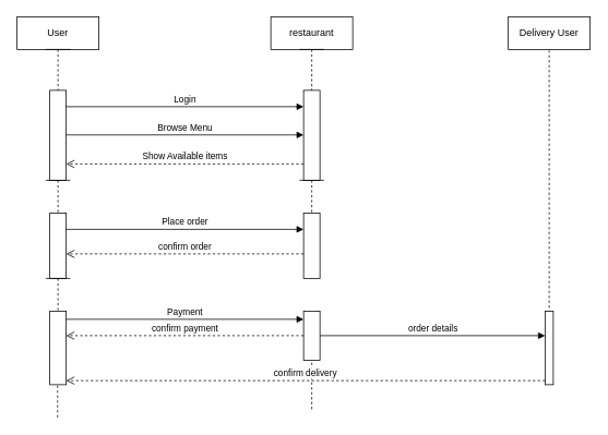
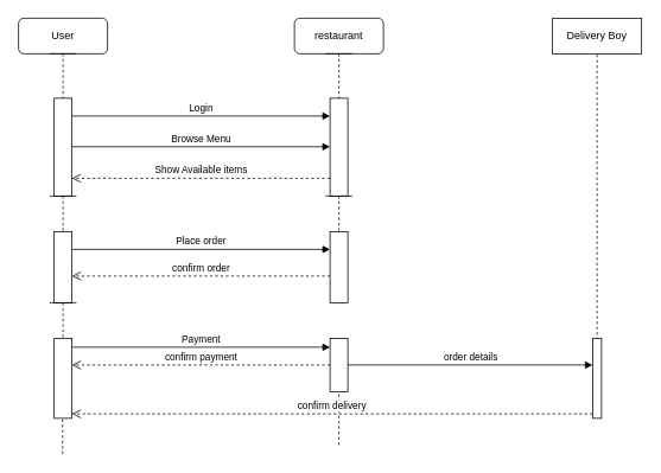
  <mxCell id="0" />
  <mxCell id="1" parent="0" />
- <mxCell id="2" value="User" style="whiteSpace=wrap;html=1;align=center;" vertex="1" parent="1"><mxGeometry x="20" y="20" width="100" height="40" as="geometry" /></mxCell>
- <mxCell id="3" value="restaurant" style="whiteSpace=wrap;html=1;align=center;" vertex="1" parent="1"><mxGeometry x="330" y="20" width="100" height="40" as="geometry" /></mxCell>
- <mxCell id="4" value="Delivery User" style="whiteSpace=wrap;html=1;align=center;" vertex="1" parent="1"><mxGeometry x="620" y="20" width="100" height="40" as="geometry" /></mxCell>
+ <mxCell id="2" value="User" style="whiteSpace=wrap;html=1;align=center;rounded=1;" vertex="1" parent="1"><mxGeometry x="20" y="20" width="100" height="40" as="geometry" /></mxCell>
+ <mxCell id="3" value="restaurant" style="whiteSpace=wrap;html=1;align=center;rounded=1;" vertex="1" parent="1"><mxGeometry x="330" y="20" width="100" height="40" as="geometry" /></mxCell>
+ <mxCell id="4" value="Delivery Boy" style="whiteSpace=wrap;html=1;align=center;" vertex="1" parent="1"><mxGeometry x="620" y="20" width="100" height="40" as="geometry" /></mxCell>
  <mxCell id="5" value="" style="shape=umlLifeline;perimeter=lifelinePerimeter;whiteSpace=wrap;html=1;container=1;dropTarget=0;collapsible=0;recursiveResize=0;outlineConnect=0;portConstraint=eastwest;newEdgeStyle={&quot;curved&quot;:0,&quot;rounded&quot;:0};participant=umlEntity;size=0;" vertex="1" parent="1"><mxGeometry x="50" y="60" width="40" height="50" as="geometry" /></mxCell>
  <mxCell id="6" value="" style="html=1;points=[[0,0,0,0,5],[0,1,0,0,-5],[1,0,0,0,5],[1,1,0,0,-5]];perimeter=orthogonalPerimeter;outlineConnect=0;targetShapes=umlLifeline;portConstraint=eastwest;newEdgeStyle={&quot;curved&quot;:0,&quot;rounded&quot;:0};" vertex="1" parent="1"><mxGeometry x="60" y="110" width="20" height="110" as="geometry" /></mxCell>
  <mxCell id="7" value="" style="html=1;points=[[0,0,0,0,5],[0,1,0,0,-5],[1,0,0,0,5],[1,1,0,0,-5]];perimeter=orthogonalPerimeter;outlineConnect=0;targetShapes=umlLifeline;portConstraint=eastwest;newEdgeStyle={&quot;curved&quot;:0,&quot;rounded&quot;:0};" vertex="1" parent="1"><mxGeometry x="370" y="110" width="20" height="110" as="geometry" /></mxCell>
  <mxCell id="8" value="" style="shape=umlLifeline;perimeter=lifelinePerimeter;whiteSpace=wrap;html=1;container=1;dropTarget=0;collapsible=0;recursiveResize=0;outlineConnect=0;portConstraint=eastwest;newEdgeStyle={&quot;curved&quot;:0,&quot;rounded&quot;:0};participant=umlEntity;size=0;" vertex="1" parent="1"><mxGeometry x="360" y="60" width="40" height="50" as="geometry" /></mxCell>
  <mxCell id="9" value="Login" style="html=1;verticalAlign=bottom;endArrow=block;curved=0;rounded=0;" edge="1" parent="1" target="7"><mxGeometry width="80" relative="1" as="geometry"><mxPoint x="80" y="130" as="sourcePoint" /><mxPoint x="160" y="130" as="targetPoint" /></mxGeometry></mxCell>
  <mxCell id="10" value="Browse Menu" style="html=1;verticalAlign=bottom;endArrow=block;curved=0;rounded=0;" edge="1" parent="1" target="7"><mxGeometry width="80" relative="1" as="geometry"><mxPoint x="80" y="164.5" as="sourcePoint" /><mxPoint x="160" y="164.5" as="targetPoint" /></mxGeometry></mxCell>
  <mxCell id="11" value="Show Available items" style="html=1;verticalAlign=bottom;endArrow=open;dashed=1;endSize=8;curved=0;rounded=0;" edge="1" parent="1" target="6"><mxGeometry relative="1" as="geometry"><mxPoint x="370" y="200" as="sourcePoint" /><mxPoint x="290" y="200" as="targetPoint" /></mxGeometry></mxCell>
  <mxCell id="12" value="" style="shape=umlLifeline;perimeter=lifelinePerimeter;whiteSpace=wrap;html=1;container=1;dropTarget=0;collapsible=0;recursiveResize=0;outlineConnect=0;portConstraint=eastwest;newEdgeStyle={&quot;curved&quot;:0,&quot;rounded&quot;:0};participant=umlEntity;size=0;" vertex="1" parent="1"><mxGeometry x="50" y="220" width="40" height="40" as="geometry" /></mxCell>
  <mxCell id="13" value="" style="shape=umlLifeline;perimeter=lifelinePerimeter;whiteSpace=wrap;html=1;container=1;dropTarget=0;collapsible=0;recursiveResize=0;outlineConnect=0;portConstraint=eastwest;newEdgeStyle={&quot;curved&quot;:0,&quot;rounded&quot;:0};participant=umlEntity;size=0;" vertex="1" parent="1"><mxGeometry x="360" y="220" width="40" height="40" as="geometry" /></mxCell>
  <mxCell id="14" value="" style="html=1;points=[[0,0,0,0,5],[0,1,0,0,-5],[1,0,0,0,5],[1,1,0,0,-5]];perimeter=orthogonalPerimeter;outlineConnect=0;targetShapes=umlLifeline;portConstraint=eastwest;newEdgeStyle={&quot;curved&quot;:0,&quot;rounded&quot;:0};" vertex="1" parent="1"><mxGeometry x="60" y="260" width="20" height="80" as="geometry" /></mxCell>
  <mxCell id="15" value="" style="html=1;points=[[0,0,0,0,5],[0,1,0,0,-5],[1,0,0,0,5],[1,1,0,0,-5]];perimeter=orthogonalPerimeter;outlineConnect=0;targetShapes=umlLifeline;portConstraint=eastwest;newEdgeStyle={&quot;curved&quot;:0,&quot;rounded&quot;:0};" vertex="1" parent="1"><mxGeometry x="370" y="260" width="20" height="80" as="geometry" /></mxCell>
  <mxCell id="16" value="Place order" style="html=1;verticalAlign=bottom;endArrow=block;curved=0;rounded=0;" edge="1" parent="1" target="15"><mxGeometry width="80" relative="1" as="geometry"><mxPoint x="80" y="280" as="sourcePoint" /><mxPoint x="160" y="280" as="targetPoint" /></mxGeometry></mxCell>
  <mxCell id="17" value="confirm order" style="html=1;verticalAlign=bottom;endArrow=open;dashed=1;endSize=8;curved=0;rounded=0;" edge="1" parent="1" target="14"><mxGeometry relative="1" as="geometry"><mxPoint x="370" y="310" as="sourcePoint" /><mxPoint x="290" y="310" as="targetPoint" /></mxGeometry></mxCell>
  <mxCell id="18" value="" style="shape=umlLifeline;perimeter=lifelinePerimeter;whiteSpace=wrap;html=1;container=1;dropTarget=0;collapsible=0;recursiveResize=0;outlineConnect=0;portConstraint=eastwest;newEdgeStyle={&quot;curved&quot;:0,&quot;rounded&quot;:0};participant=umlEntity;size=0;" vertex="1" parent="1"><mxGeometry x="50" y="340" width="40" height="40" as="geometry" /></mxCell>
  <mxCell id="19" value="" style="html=1;points=[[0,0,0,0,5],[0,1,0,0,-5],[1,0,0,0,5],[1,1,0,0,-5]];perimeter=orthogonalPerimeter;outlineConnect=0;targetShapes=umlLifeline;portConstraint=eastwest;newEdgeStyle={&quot;curved&quot;:0,&quot;rounded&quot;:0};" vertex="1" parent="1"><mxGeometry x="60" y="380" width="20" height="90" as="geometry" /></mxCell>
  <mxCell id="20" value="" style="html=1;points=[[0,0,0,0,5],[0,1,0,0,-5],[1,0,0,0,5],[1,1,0,0,-5]];perimeter=orthogonalPerimeter;outlineConnect=0;targetShapes=umlLifeline;portConstraint=eastwest;newEdgeStyle={&quot;curved&quot;:0,&quot;rounded&quot;:0};" vertex="1" parent="1"><mxGeometry x="370" y="380" width="20" height="60" as="geometry" /></mxCell>
  <mxCell id="21" value="Payment" style="html=1;verticalAlign=bottom;endArrow=block;curved=0;rounded=0;" edge="1" parent="1" target="20"><mxGeometry width="80" relative="1" as="geometry"><mxPoint x="80" y="390" as="sourcePoint" /><mxPoint x="360" y="390" as="targetPoint" /></mxGeometry></mxCell>
  <mxCell id="22" value="confirm payment" style="html=1;verticalAlign=bottom;endArrow=open;dashed=1;endSize=8;curved=0;rounded=0;" edge="1" parent="1" source="20" target="19"><mxGeometry relative="1" as="geometry"><mxPoint x="430" y="240" as="sourcePoint" /><mxPoint x="350" y="240" as="targetPoint" /></mxGeometry></mxCell>
  <mxCell id="23" value="" style="endArrow=none;dashed=1;html=1;rounded=0;" edge="1" parent="1" target="20"><mxGeometry width="50" height="50" relative="1" as="geometry"><mxPoint x="380" y="500" as="sourcePoint" /><mxPoint x="410" y="220" as="targetPoint" /></mxGeometry></mxCell>
  <mxCell id="24" value="" style="endArrow=none;dashed=1;html=1;rounded=0;" edge="1" parent="1" target="19"><mxGeometry width="50" height="50" relative="1" as="geometry"><mxPoint x="69.5" y="510" as="sourcePoint" /><mxPoint x="70" y="470" as="targetPoint" /><Array as="points"><mxPoint x="69.5" y="490" /></Array></mxGeometry></mxCell>
  <mxCell id="25" value="" style="endArrow=none;dashed=1;html=1;rounded=0;entryX=0.5;entryY=1;entryDx=0;entryDy=0;" edge="1" parent="1" target="4"><mxGeometry width="50" height="50" relative="1" as="geometry"><mxPoint x="670" y="400" as="sourcePoint" /><mxPoint x="410" y="220" as="targetPoint" /></mxGeometry></mxCell>
  <mxCell id="26" value="" style="html=1;points=[[0,0,0,0,5],[0,1,0,0,-5],[1,0,0,0,5],[1,1,0,0,-5]];perimeter=orthogonalPerimeter;outlineConnect=0;targetShapes=umlLifeline;portConstraint=eastwest;newEdgeStyle={&quot;curved&quot;:0,&quot;rounded&quot;:0};" vertex="1" parent="1"><mxGeometry x="665" y="380" width="10" height="90" as="geometry" /></mxCell>
  <mxCell id="27" value="order details" style="html=1;verticalAlign=bottom;endArrow=block;curved=0;rounded=0;" edge="1" parent="1" source="20" target="26"><mxGeometry width="80" relative="1" as="geometry"><mxPoint x="400" y="410" as="sourcePoint" /><mxPoint x="480" y="410" as="targetPoint" /></mxGeometry></mxCell>
  <mxCell id="28" value="confirm delivery" style="html=1;verticalAlign=bottom;endArrow=open;dashed=1;endSize=8;curved=0;rounded=0;entryX=1;entryY=1;entryDx=0;entryDy=-5;entryPerimeter=0;exitX=0;exitY=1;exitDx=0;exitDy=-5;exitPerimeter=0;" edge="1" parent="1" source="26" target="19"><mxGeometry relative="1" as="geometry"><mxPoint x="665" y="459" as="sourcePoint" /><mxPoint x="560" y="459" as="targetPoint" /></mxGeometry></mxCell>
